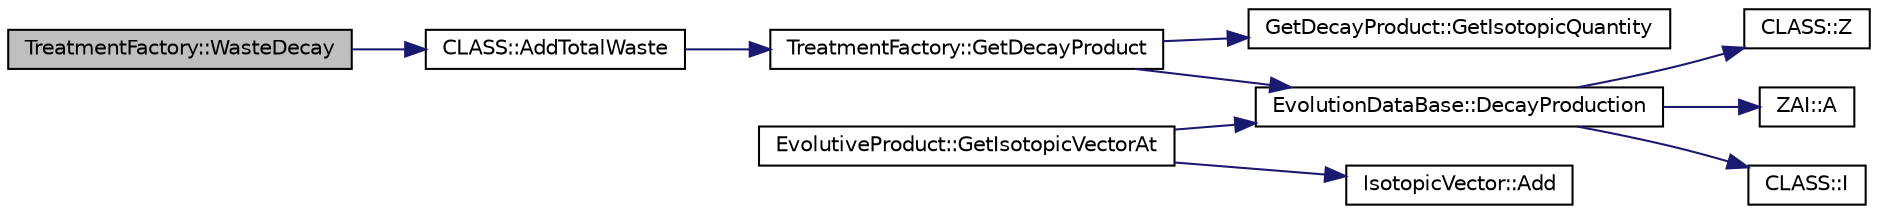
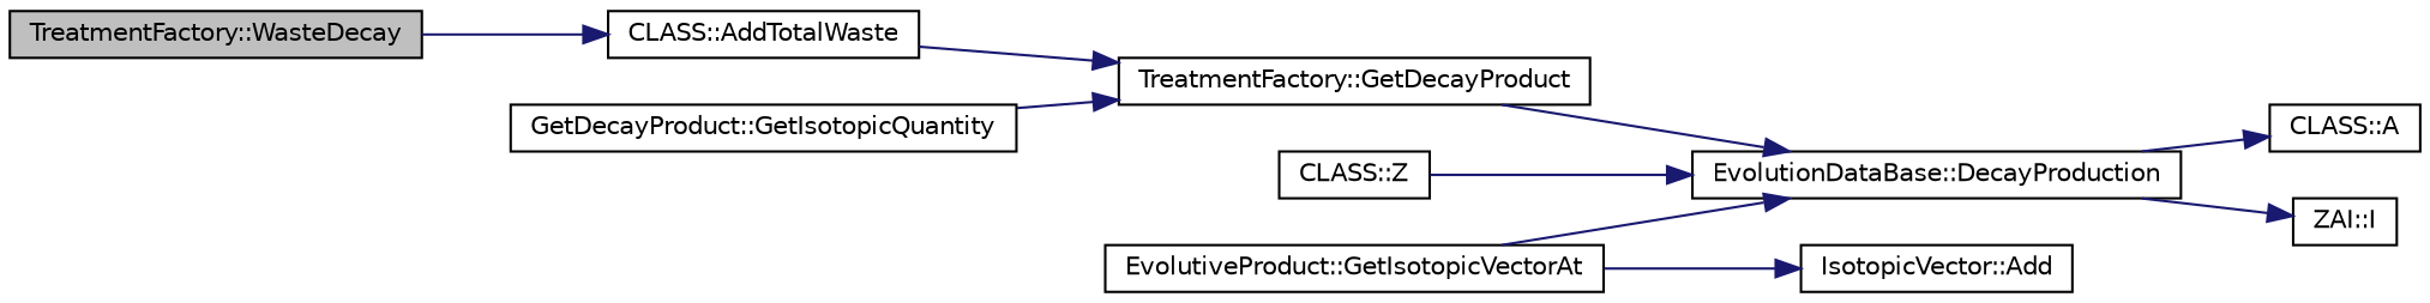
  digraph {
    rankdir=LR
    node [color=black fillcolor=white fontname=Helvetica fontsize=10 shape=record style=filled]
    edge [color=midnightblue fontname=Helvetica fontsize=10 labelfontname=Helvetica labelfontsize=10 style=solid]
    n1 [fillcolor=grey75 fontcolor=black height=0.2 label="TreatmentFactory::WasteDecay" width=0.4]
    n2 [height=0.2 label="CLASS::AddTotalWaste" width=0.4]
    n3 [height=0.2 label="TreatmentFactory::GetDecayProduct" width=0.4]
    n4 [height=0.2 label="GetDecayProduct::GetIsotopicQuantity" width=0.4]
    n5 [height=0.2 label="EvolutionDataBase::DecayProduction" width=0.4]
    n6 [height=0.2 label="CLASS::Z" width=0.4]
-   n7 [height=0.2 label="ZAI::A" width=0.4]
-   n8 [height=0.2 label="CLASS::I" width=0.4]
+   n7 [height=0.2 label="CLASS::A" width=0.4]
+   n8 [height=0.2 label="ZAI::I" width=0.4]
    n9 [height=0.2 label="EvolutiveProduct::GetIsotopicVectorAt" width=0.4]
    n10 [height=0.2 label="IsotopicVector::Add" width=0.4]
    n1 -> n2
    n2 -> n3
-   n3 -> n4
+   n4 -> n3
    n3 -> n5
-   n5 -> n6
+   n6 -> n5
    n5 -> n7
    n5 -> n8
    n9 -> n5
    n9 -> n10
  }
